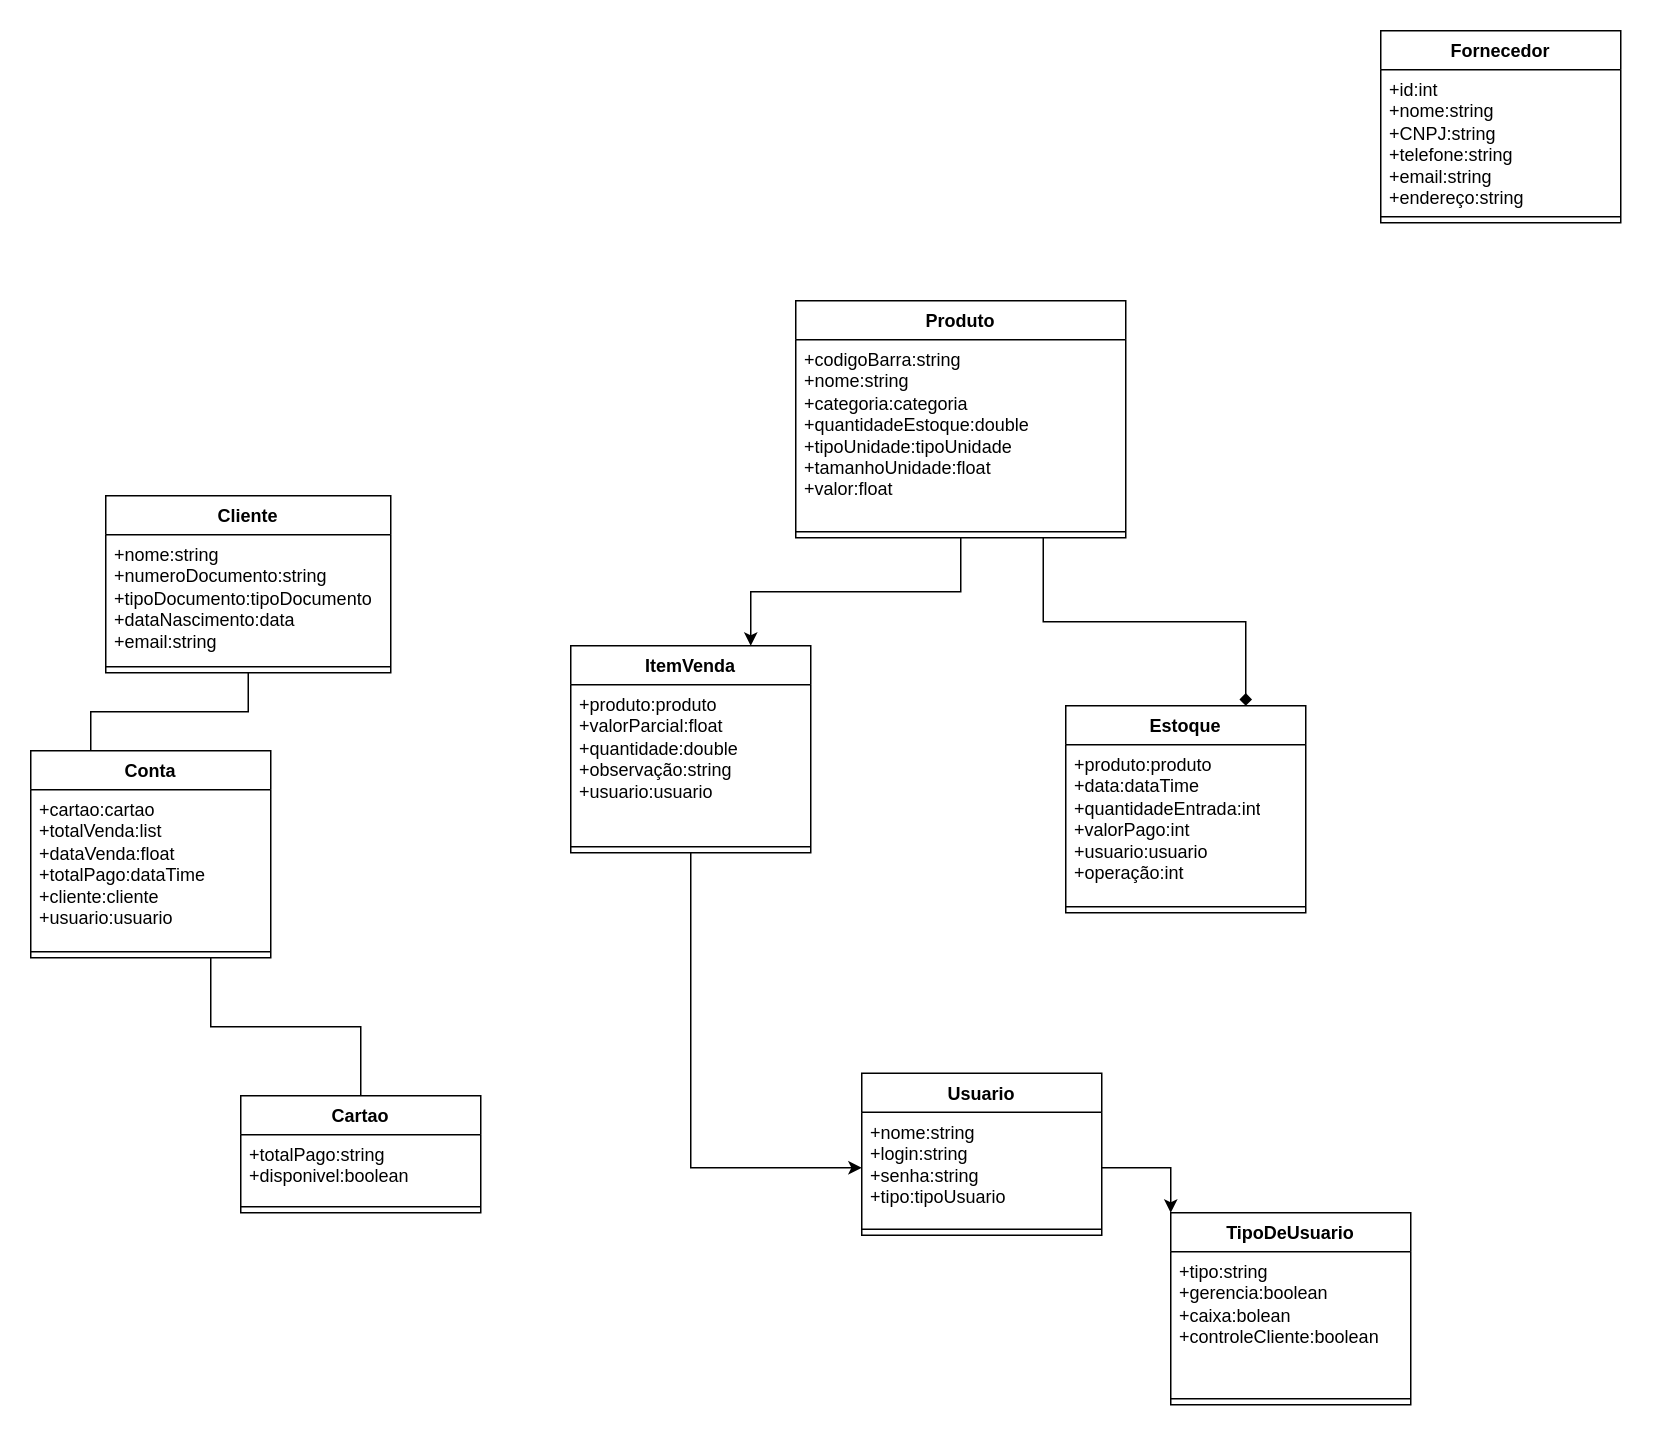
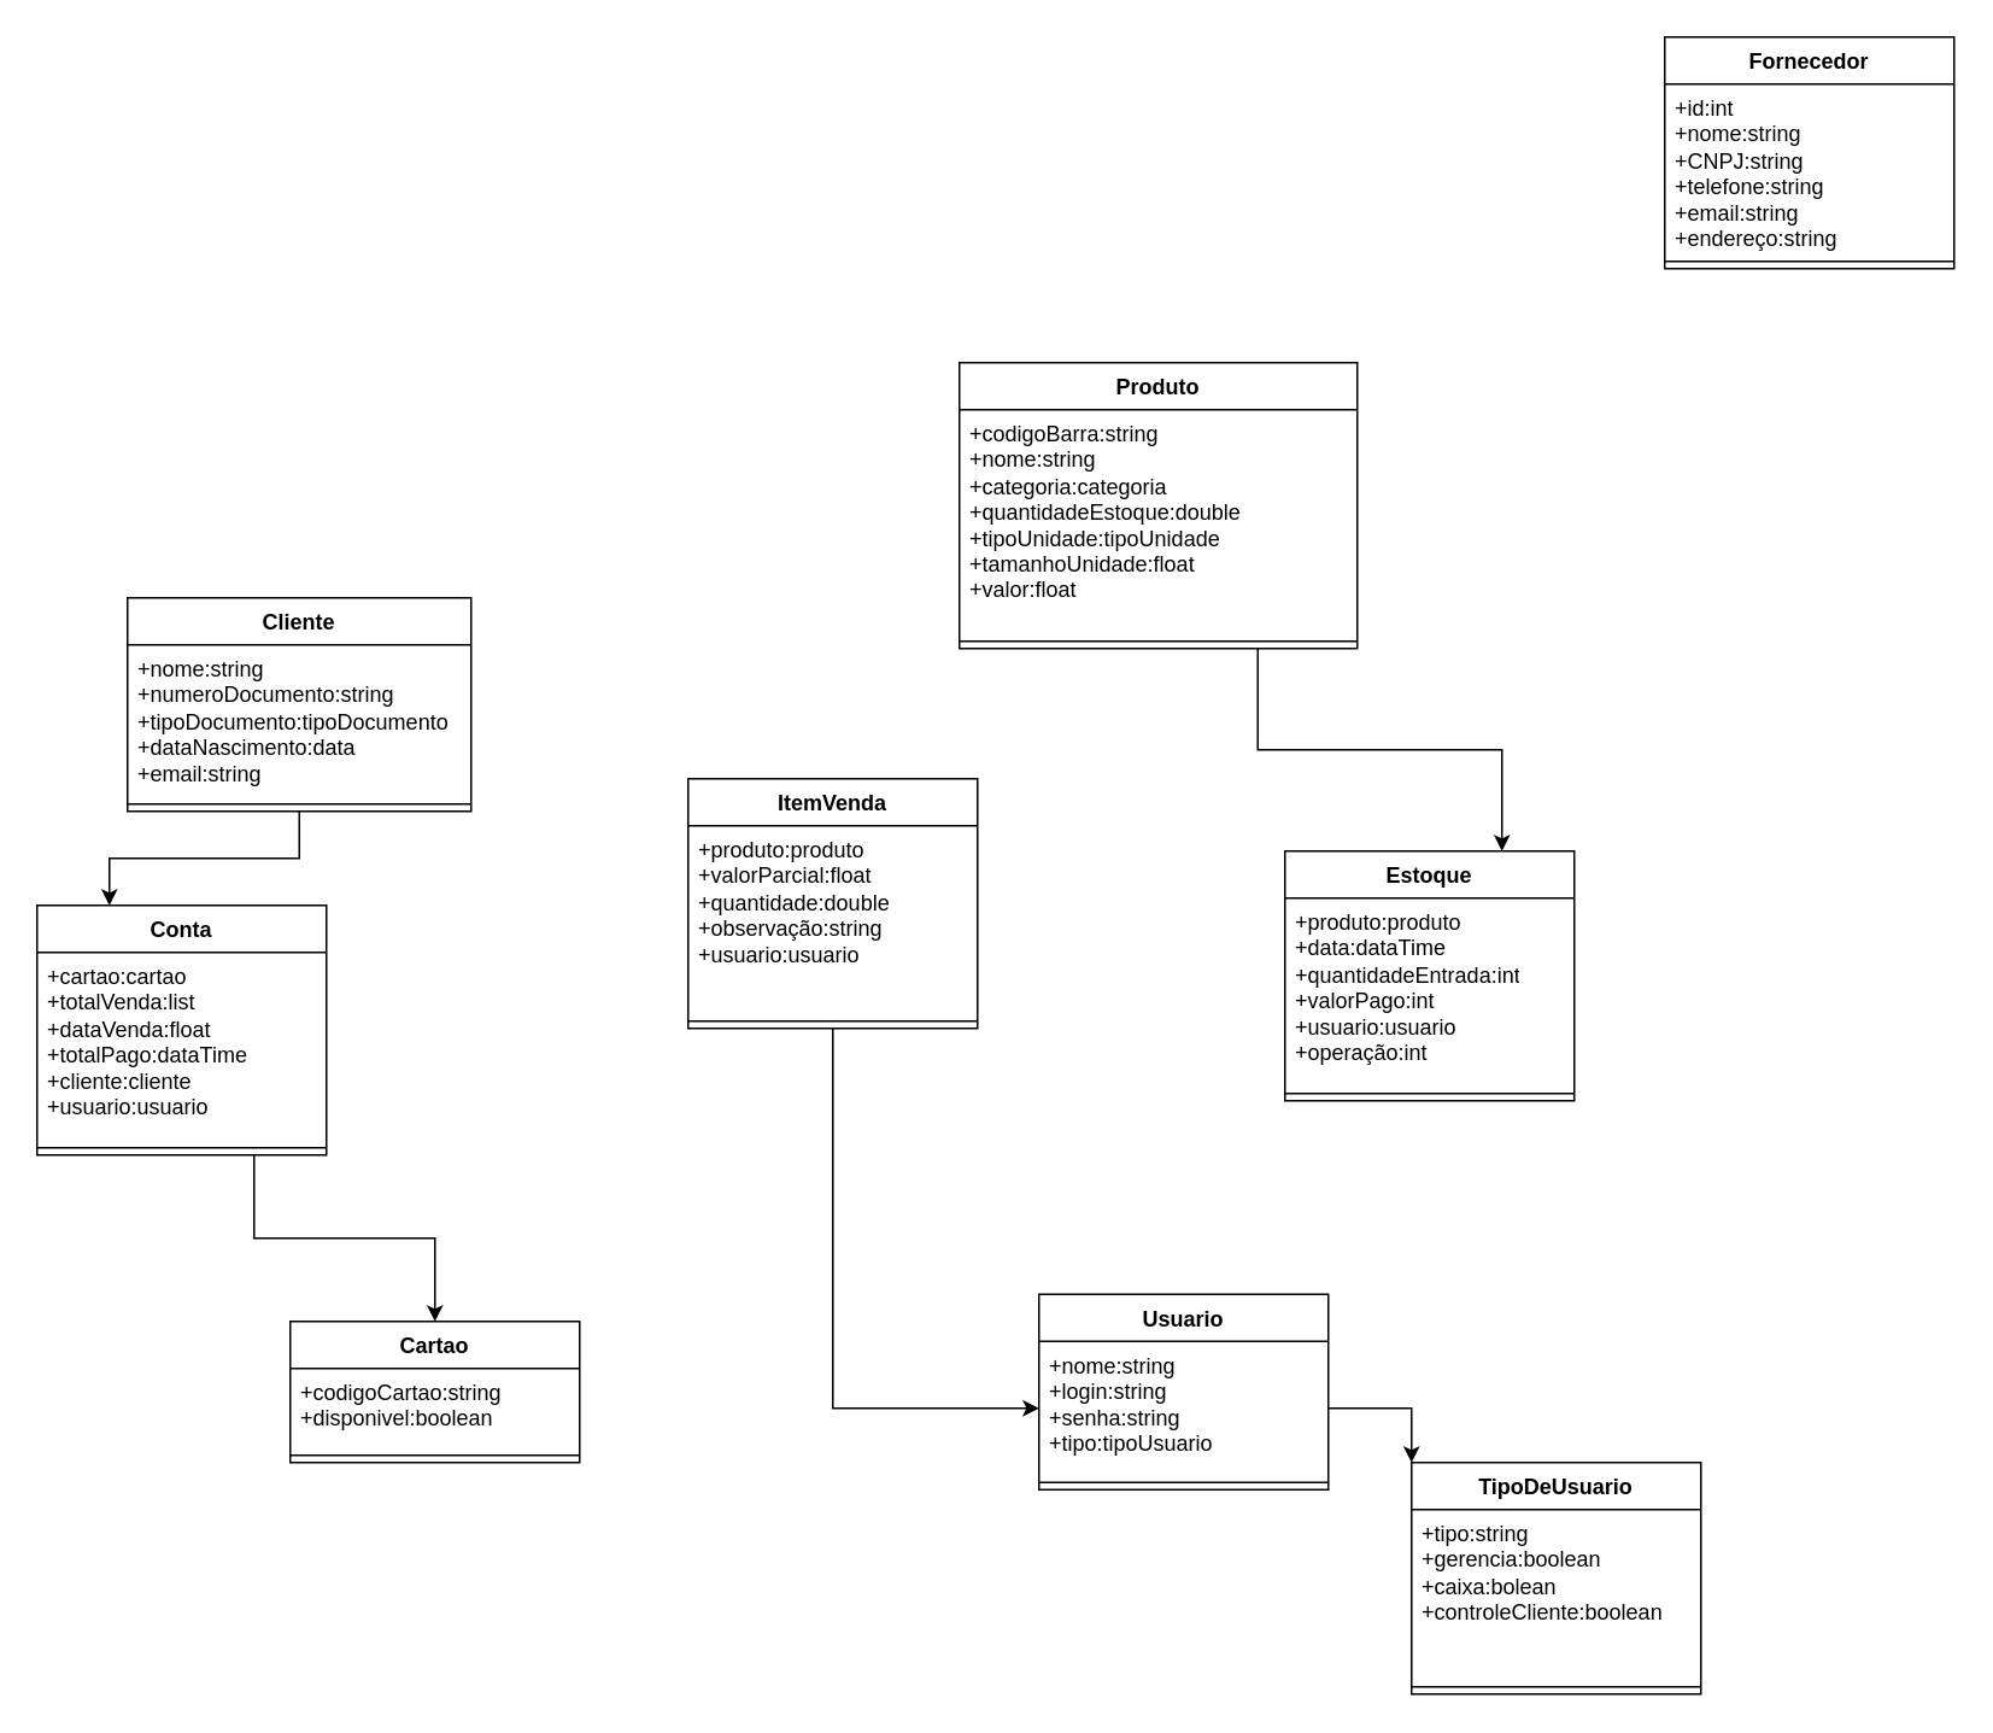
  <mxCell id="0" />
  <mxCell id="1" parent="0" />
- <mxCell id="2" style="edgeStyle=orthogonalEdgeStyle;rounded=0;orthogonalLoop=1;jettySize=auto;html=1;exitX=0.75;exitY=1;exitDx=0;exitDy=0;entryX=0.75;entryY=0;entryDx=0;entryDy=0;endArrow=diamond;" edge="1" parent="1" source="4" target="11"><mxGeometry relative="1" as="geometry" /></mxCell>
- <mxCell id="3" style="edgeStyle=orthogonalEdgeStyle;rounded=0;orthogonalLoop=1;jettySize=auto;html=1;exitX=0.5;exitY=1;exitDx=0;exitDy=0;entryX=0.75;entryY=0;entryDx=0;entryDy=0;" edge="1" parent="1" source="4" target="8"><mxGeometry relative="1" as="geometry" /></mxCell>
+ <mxCell id="2" style="edgeStyle=orthogonalEdgeStyle;rounded=0;orthogonalLoop=1;jettySize=auto;html=1;exitX=0.75;exitY=1;exitDx=0;exitDy=0;entryX=0.75;entryY=0;entryDx=0;entryDy=0;" edge="1" parent="1" source="4" target="11"><mxGeometry relative="1" as="geometry" /></mxCell>
  <mxCell id="4" value="Produto" style="swimlane;fontStyle=1;align=center;verticalAlign=top;childLayout=stackLayout;horizontal=1;startSize=26;horizontalStack=0;resizeParent=1;resizeParentMax=0;resizeLast=0;collapsible=1;marginBottom=0;whiteSpace=wrap;html=1;" vertex="1" parent="1"><mxGeometry x="530" y="200" width="220" height="158" as="geometry" /></mxCell>
  <mxCell id="5" value="+codigoBarra:string&lt;div&gt;+nome:string&lt;/div&gt;&lt;div&gt;+categoria:categoria&lt;/div&gt;&lt;div&gt;+quantidadeEstoque:double&lt;/div&gt;&lt;div&gt;+tipoUnidade:tipoUnidade&lt;/div&gt;&lt;div&gt;+tamanhoUnidade:float&lt;/div&gt;&lt;div&gt;+valor:float&lt;/div&gt;" style="text;align=left;verticalAlign=top;spacingLeft=4;spacingRight=4;overflow=hidden;rotatable=0;points=[[0,0.5],[1,0.5]];portConstraint=eastwest;whiteSpace=wrap;html=1;" vertex="1" parent="4"><mxGeometry y="26" width="220" height="124" as="geometry" /></mxCell>
  <mxCell id="6" value="" style="line;strokeWidth=1;align=left;verticalAlign=middle;spacingTop=-1;spacingLeft=3;spacingRight=3;rotatable=0;labelPosition=right;points=[];portConstraint=eastwest;" vertex="1" parent="4"><mxGeometry y="150" width="220" height="8" as="geometry" /></mxCell>
  <mxCell id="7" style="edgeStyle=orthogonalEdgeStyle;rounded=0;orthogonalLoop=1;jettySize=auto;html=1;exitX=0.5;exitY=1;exitDx=0;exitDy=0;entryX=0;entryY=0.5;entryDx=0;entryDy=0;" edge="1" parent="1" source="8" target="15"><mxGeometry relative="1" as="geometry" /></mxCell>
  <mxCell id="8" value="ItemVenda" style="swimlane;fontStyle=1;align=center;verticalAlign=top;childLayout=stackLayout;horizontal=1;startSize=26;horizontalStack=0;resizeParent=1;resizeParentMax=0;resizeLast=0;collapsible=1;marginBottom=0;whiteSpace=wrap;html=1;" vertex="1" parent="1"><mxGeometry x="380" y="430" width="160" height="138" as="geometry" /></mxCell>
  <mxCell id="9" value="+produto:produto&lt;div&gt;+valorParcial:float&lt;/div&gt;&lt;div&gt;+quantidade:double&lt;/div&gt;&lt;div&gt;+observação:string&lt;/div&gt;&lt;div&gt;+usuario:usuario&lt;/div&gt;" style="text;align=left;verticalAlign=top;spacingLeft=4;spacingRight=4;overflow=hidden;rotatable=0;points=[[0,0.5],[1,0.5]];portConstraint=eastwest;whiteSpace=wrap;html=1;" vertex="1" parent="8"><mxGeometry y="26" width="160" height="104" as="geometry" /></mxCell>
  <mxCell id="10" value="" style="line;strokeWidth=1;align=left;verticalAlign=middle;spacingTop=-1;spacingLeft=3;spacingRight=3;rotatable=0;labelPosition=right;points=[];portConstraint=eastwest;" vertex="1" parent="8"><mxGeometry y="130" width="160" height="8" as="geometry" /></mxCell>
  <mxCell id="11" value="Estoque" style="swimlane;fontStyle=1;align=center;verticalAlign=top;childLayout=stackLayout;horizontal=1;startSize=26;horizontalStack=0;resizeParent=1;resizeParentMax=0;resizeLast=0;collapsible=1;marginBottom=0;whiteSpace=wrap;html=1;" vertex="1" parent="1"><mxGeometry x="710" y="470" width="160" height="138" as="geometry" /></mxCell>
  <mxCell id="12" value="+produto:produto&lt;div&gt;+data:dataTime&lt;/div&gt;&lt;div&gt;+quantidadeEntrada:int&lt;/div&gt;&lt;div&gt;+valorPago:int&lt;/div&gt;&lt;div&gt;+usuario:usuario&lt;/div&gt;&lt;div&gt;+operação:int&lt;/div&gt;" style="text;align=left;verticalAlign=top;spacingLeft=4;spacingRight=4;overflow=hidden;rotatable=0;points=[[0,0.5],[1,0.5]];portConstraint=eastwest;whiteSpace=wrap;html=1;" vertex="1" parent="11"><mxGeometry y="26" width="160" height="104" as="geometry" /></mxCell>
  <mxCell id="13" value="" style="line;strokeWidth=1;align=left;verticalAlign=middle;spacingTop=-1;spacingLeft=3;spacingRight=3;rotatable=0;labelPosition=right;points=[];portConstraint=eastwest;" vertex="1" parent="11"><mxGeometry y="130" width="160" height="8" as="geometry" /></mxCell>
  <mxCell id="14" value="Usuario" style="swimlane;fontStyle=1;align=center;verticalAlign=top;childLayout=stackLayout;horizontal=1;startSize=26;horizontalStack=0;resizeParent=1;resizeParentMax=0;resizeLast=0;collapsible=1;marginBottom=0;whiteSpace=wrap;html=1;" vertex="1" parent="1"><mxGeometry x="574" y="715" width="160" height="108" as="geometry" /></mxCell>
  <mxCell id="15" value="+nome:string&lt;div&gt;+login:string&lt;/div&gt;&lt;div&gt;+senha:string&lt;/div&gt;&lt;div&gt;+tipo:tipoUsuario&lt;/div&gt;" style="text;align=left;verticalAlign=top;spacingLeft=4;spacingRight=4;overflow=hidden;rotatable=0;points=[[0,0.5],[1,0.5]];portConstraint=eastwest;whiteSpace=wrap;html=1;" vertex="1" parent="14"><mxGeometry y="26" width="160" height="74" as="geometry" /></mxCell>
  <mxCell id="16" value="" style="line;strokeWidth=1;align=left;verticalAlign=middle;spacingTop=-1;spacingLeft=3;spacingRight=3;rotatable=0;labelPosition=right;points=[];portConstraint=eastwest;" vertex="1" parent="14"><mxGeometry y="100" width="160" height="8" as="geometry" /></mxCell>
- <mxCell id="17" style="edgeStyle=orthogonalEdgeStyle;rounded=0;orthogonalLoop=1;jettySize=auto;html=1;exitX=0.75;exitY=1;exitDx=0;exitDy=0;entryX=0.5;entryY=0;entryDx=0;entryDy=0;endArrow=none;" edge="1" parent="1" source="18" target="21"><mxGeometry relative="1" as="geometry" /></mxCell>
+ <mxCell id="17" style="edgeStyle=orthogonalEdgeStyle;rounded=0;orthogonalLoop=1;jettySize=auto;html=1;exitX=0.75;exitY=1;exitDx=0;exitDy=0;entryX=0.5;entryY=0;entryDx=0;entryDy=0;" edge="1" parent="1" source="18" target="21"><mxGeometry relative="1" as="geometry" /></mxCell>
  <mxCell id="18" value="Conta" style="swimlane;fontStyle=1;align=center;verticalAlign=top;childLayout=stackLayout;horizontal=1;startSize=26;horizontalStack=0;resizeParent=1;resizeParentMax=0;resizeLast=0;collapsible=1;marginBottom=0;whiteSpace=wrap;html=1;" vertex="1" parent="1"><mxGeometry x="20" y="500" width="160" height="138" as="geometry" /></mxCell>
  <mxCell id="19" value="+cartao:cartao&lt;div&gt;+totalVenda:list&lt;/div&gt;&lt;div&gt;&lt;span style=&quot;background-color: transparent; color: light-dark(rgb(0, 0, 0), rgb(255, 255, 255));&quot;&gt;+dataVenda:float&lt;/span&gt;&lt;/div&gt;&lt;div&gt;+totalPago:dataTime&lt;/div&gt;&lt;div&gt;+cliente:cliente&lt;/div&gt;&lt;div&gt;+usuario:usuario&lt;/div&gt;" style="text;align=left;verticalAlign=top;spacingLeft=4;spacingRight=4;overflow=hidden;rotatable=0;points=[[0,0.5],[1,0.5]];portConstraint=eastwest;whiteSpace=wrap;html=1;" vertex="1" parent="18"><mxGeometry y="26" width="160" height="104" as="geometry" /></mxCell>
  <mxCell id="20" value="" style="line;strokeWidth=1;align=left;verticalAlign=middle;spacingTop=-1;spacingLeft=3;spacingRight=3;rotatable=0;labelPosition=right;points=[];portConstraint=eastwest;" vertex="1" parent="18"><mxGeometry y="130" width="160" height="8" as="geometry" /></mxCell>
  <mxCell id="21" value="Cartao" style="swimlane;fontStyle=1;align=center;verticalAlign=top;childLayout=stackLayout;horizontal=1;startSize=26;horizontalStack=0;resizeParent=1;resizeParentMax=0;resizeLast=0;collapsible=1;marginBottom=0;whiteSpace=wrap;html=1;" vertex="1" parent="1"><mxGeometry y="730" width="160" height="78" as="geometry" x="160" /></mxCell>
- <mxCell id="22" value="+totalPago:string&lt;div&gt;+disponivel:boolean&lt;/div&gt;" style="text;align=left;verticalAlign=top;spacingLeft=4;spacingRight=4;overflow=hidden;rotatable=0;points=[[0,0.5],[1,0.5]];portConstraint=eastwest;whiteSpace=wrap;html=1;" vertex="1" parent="21"><mxGeometry y="26" width="160" height="44" as="geometry" /></mxCell>
+ <mxCell id="22" value="+codigoCartao:string&lt;div&gt;+disponivel:boolean&lt;/div&gt;" style="text;align=left;verticalAlign=top;spacingLeft=4;spacingRight=4;overflow=hidden;rotatable=0;points=[[0,0.5],[1,0.5]];portConstraint=eastwest;whiteSpace=wrap;html=1;" vertex="1" parent="21"><mxGeometry y="26" width="160" height="44" as="geometry" /></mxCell>
  <mxCell id="23" value="" style="line;strokeWidth=1;align=left;verticalAlign=middle;spacingTop=-1;spacingLeft=3;spacingRight=3;rotatable=0;labelPosition=right;points=[];portConstraint=eastwest;" vertex="1" parent="21"><mxGeometry y="70" width="160" height="8" as="geometry" /></mxCell>
- <mxCell id="24" style="edgeStyle=orthogonalEdgeStyle;rounded=0;orthogonalLoop=1;jettySize=auto;html=1;exitX=0.5;exitY=1;exitDx=0;exitDy=0;entryX=0.25;entryY=0;entryDx=0;entryDy=0;endArrow=none;" edge="1" parent="1" source="25" target="18"><mxGeometry relative="1" as="geometry" /></mxCell>
+ <mxCell id="24" style="edgeStyle=orthogonalEdgeStyle;rounded=0;orthogonalLoop=1;jettySize=auto;html=1;exitX=0.5;exitY=1;exitDx=0;exitDy=0;entryX=0.25;entryY=0;entryDx=0;entryDy=0;" edge="1" parent="1" source="25" target="18"><mxGeometry relative="1" as="geometry" /></mxCell>
  <mxCell id="25" value="Cliente" style="swimlane;fontStyle=1;align=center;verticalAlign=top;childLayout=stackLayout;horizontal=1;startSize=26;horizontalStack=0;resizeParent=1;resizeParentMax=0;resizeLast=0;collapsible=1;marginBottom=0;whiteSpace=wrap;html=1;" vertex="1" parent="1"><mxGeometry x="70" y="330" width="190" height="118" as="geometry" /></mxCell>
  <mxCell id="26" value="+nome:string&lt;div&gt;+numeroDocumento:string&lt;/div&gt;&lt;div&gt;+tipoDocumento:tipoDocumento&lt;/div&gt;&lt;div&gt;+dataNascimento:data&lt;/div&gt;&lt;div&gt;+email:string&lt;/div&gt;" style="text;align=left;verticalAlign=top;spacingLeft=4;spacingRight=4;overflow=hidden;rotatable=0;points=[[0,0.5],[1,0.5]];portConstraint=eastwest;whiteSpace=wrap;html=1;" vertex="1" parent="25"><mxGeometry y="26" width="190" height="84" as="geometry" /></mxCell>
  <mxCell id="27" value="" style="line;strokeWidth=1;align=left;verticalAlign=middle;spacingTop=-1;spacingLeft=3;spacingRight=3;rotatable=0;labelPosition=right;points=[];portConstraint=eastwest;" vertex="1" parent="25"><mxGeometry y="110" width="190" height="8" as="geometry" /></mxCell>
  <mxCell id="28" value="TipoDeUsuario" style="swimlane;fontStyle=1;align=center;verticalAlign=top;childLayout=stackLayout;horizontal=1;startSize=26;horizontalStack=0;resizeParent=1;resizeParentMax=0;resizeLast=0;collapsible=1;marginBottom=0;whiteSpace=wrap;html=1;" vertex="1" parent="1"><mxGeometry x="780" y="808" width="160" height="128" as="geometry" /></mxCell>
  <mxCell id="29" value="+tipo:string&lt;div&gt;+gerencia:boolean&lt;/div&gt;&lt;div&gt;+caixa:bolean&lt;/div&gt;&lt;div&gt;+controleCliente:boolean&lt;/div&gt;" style="text;align=left;verticalAlign=top;spacingLeft=4;spacingRight=4;overflow=hidden;rotatable=0;points=[[0,0.5],[1,0.5]];portConstraint=eastwest;whiteSpace=wrap;html=1;" vertex="1" parent="28"><mxGeometry y="26" width="160" height="94" as="geometry" /></mxCell>
  <mxCell id="30" value="" style="line;strokeWidth=1;align=left;verticalAlign=middle;spacingTop=-1;spacingLeft=3;spacingRight=3;rotatable=0;labelPosition=right;points=[];portConstraint=eastwest;" vertex="1" parent="28"><mxGeometry y="120" width="160" height="8" as="geometry" /></mxCell>
  <mxCell id="31" style="edgeStyle=orthogonalEdgeStyle;rounded=0;orthogonalLoop=1;jettySize=auto;html=1;exitX=1;exitY=0.5;exitDx=0;exitDy=0;entryX=0;entryY=0;entryDx=0;entryDy=0;" edge="1" parent="1" source="15" target="28"><mxGeometry relative="1" as="geometry" /></mxCell>
  <mxCell id="32" value="Fornecedor" style="swimlane;fontStyle=1;align=center;verticalAlign=top;childLayout=stackLayout;horizontal=1;startSize=26;horizontalStack=0;resizeParent=1;resizeParentMax=0;resizeLast=0;collapsible=1;marginBottom=0;whiteSpace=wrap;html=1;" vertex="1" parent="1"><mxGeometry x="920" y="20" width="160" height="128" as="geometry" /></mxCell>
  <mxCell id="33" value="+id:int&lt;div&gt;+nome:string&lt;/div&gt;&lt;div&gt;+CNPJ:string&lt;/div&gt;&lt;div&gt;+telefone:string&lt;/div&gt;&lt;div&gt;+email:string&lt;/div&gt;&lt;div&gt;+endereço:string&lt;/div&gt;" style="text;align=left;verticalAlign=top;spacingLeft=4;spacingRight=4;overflow=hidden;rotatable=0;points=[[0,0.5],[1,0.5]];portConstraint=eastwest;whiteSpace=wrap;html=1;" vertex="1" parent="32"><mxGeometry y="26" width="160" height="94" as="geometry" /></mxCell>
  <mxCell id="34" value="" style="line;strokeWidth=1;align=left;verticalAlign=middle;spacingTop=-1;spacingLeft=3;spacingRight=3;rotatable=0;labelPosition=right;points=[];portConstraint=eastwest;" vertex="1" parent="32"><mxGeometry y="120" width="160" height="8" as="geometry" /></mxCell>
